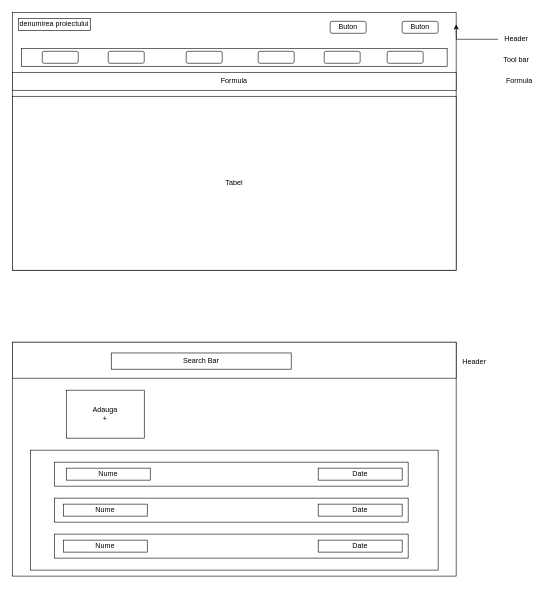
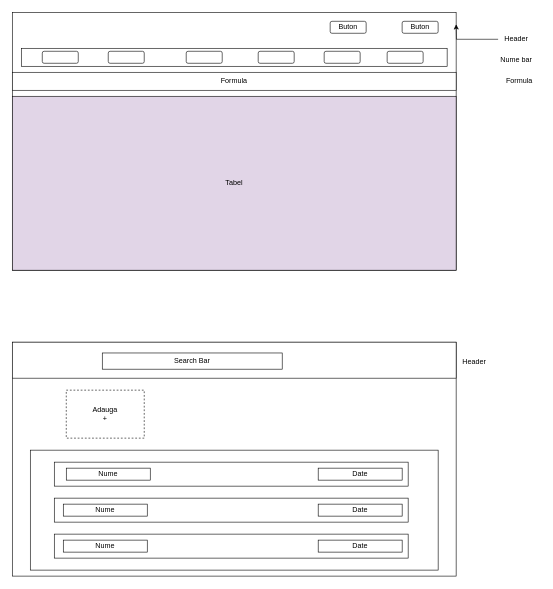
  <mxCell id="0" />
  <mxCell id="1" parent="0" />
  <mxCell id="2" style="edgeStyle=orthogonalEdgeStyle;rounded=0;orthogonalLoop=1;jettySize=auto;html=1;exitX=0.5;exitY=1;exitDx=0;exitDy=0;" edge="1" parent="1" source="3"><mxGeometry relative="1" as="geometry"><mxPoint x="420" y="340" as="targetPoint" /><Array as="points"><mxPoint x="380" y="440" /><mxPoint x="421" y="440" /></Array></mxGeometry></mxCell>
  <mxCell id="3" value="" style="rounded=0;whiteSpace=wrap;html=1;" vertex="1" parent="1"><mxGeometry x="20" y="20" width="740" height="430" as="geometry" /></mxCell>
  <mxCell id="4" value="" style="edgeStyle=orthogonalEdgeStyle;rounded=0;orthogonalLoop=1;jettySize=auto;html=1;" edge="1" parent="1" source="5"><mxGeometry relative="1" as="geometry"><mxPoint x="760" y="40" as="targetPoint" /></mxGeometry></mxCell>
  <mxCell id="5" value="Header" style="text;html=1;align=center;verticalAlign=middle;resizable=0;points=[];autosize=1;strokeColor=none;fillColor=none;" vertex="1" parent="1"><mxGeometry x="830" y="50" width="60" height="30" as="geometry" /></mxCell>
- <mxCell id="6" value="denumirea proiectului" style="rounded=0;whiteSpace=wrap;html=1;" vertex="1" parent="1"><mxGeometry x="30" y="30" width="120" height="20" as="geometry" /></mxCell>
  <mxCell id="7" value="" style="rounded=0;whiteSpace=wrap;html=1;" vertex="1" parent="1"><mxGeometry x="35" y="80" width="710" height="30" as="geometry" /></mxCell>
  <mxCell id="8" value="" style="rounded=1;whiteSpace=wrap;html=1;" vertex="1" parent="1"><mxGeometry x="70" y="85" width="60" height="20" as="geometry" /></mxCell>
  <mxCell id="9" value="" style="rounded=1;whiteSpace=wrap;html=1;" vertex="1" parent="1"><mxGeometry x="180" y="85" width="60" height="20" as="geometry" /></mxCell>
  <mxCell id="10" value="" style="rounded=1;whiteSpace=wrap;html=1;" vertex="1" parent="1"><mxGeometry x="310" y="85" width="60" height="20" as="geometry" /></mxCell>
  <mxCell id="11" value="" style="rounded=1;whiteSpace=wrap;html=1;" vertex="1" parent="1"><mxGeometry x="430" y="85" width="60" height="20" as="geometry" /></mxCell>
  <mxCell id="12" value="" style="rounded=1;whiteSpace=wrap;html=1;" vertex="1" parent="1"><mxGeometry x="540" y="85" width="60" height="20" as="geometry" /></mxCell>
  <mxCell id="13" value="" style="rounded=1;whiteSpace=wrap;html=1;" vertex="1" parent="1"><mxGeometry x="645" y="85" width="60" height="20" as="geometry" /></mxCell>
  <mxCell id="14" value="Buton" style="rounded=1;whiteSpace=wrap;html=1;" vertex="1" parent="1"><mxGeometry x="550" y="35" width="60" height="20" as="geometry" /></mxCell>
  <mxCell id="15" value="Buton" style="rounded=1;whiteSpace=wrap;html=1;" vertex="1" parent="1"><mxGeometry x="670" y="35" width="60" height="20" as="geometry" /></mxCell>
  <mxCell id="16" value="Formula" style="rounded=0;whiteSpace=wrap;html=1;" vertex="1" parent="1"><mxGeometry x="20" y="120" width="740" height="30" as="geometry" /></mxCell>
- <mxCell id="17" value="Tool bar" style="text;html=1;align=center;verticalAlign=middle;resizable=0;points=[];autosize=1;strokeColor=none;fillColor=none;" vertex="1" parent="1"><mxGeometry x="825" y="85" width="70" height="30" as="geometry" /></mxCell>
+ <mxCell id="17" value="Nume bar" style="text;html=1;align=center;verticalAlign=middle;resizable=0;points=[];autosize=1;strokeColor=none;fillColor=none;" vertex="1" parent="1"><mxGeometry x="825" y="85" width="70" height="30" as="geometry" /></mxCell>
  <mxCell id="18" value="Formula" style="text;html=1;align=center;verticalAlign=middle;resizable=0;points=[];autosize=1;strokeColor=none;fillColor=none;" vertex="1" parent="1"><mxGeometry x="830" y="120" width="70" height="30" as="geometry" /></mxCell>
- <mxCell id="19" value="Tabel" style="rounded=0;whiteSpace=wrap;html=1;" vertex="1" parent="1"><mxGeometry x="20" y="160" width="740" height="290" as="geometry" /></mxCell>
+ <mxCell id="19" value="Tabel" style="rounded=0;whiteSpace=wrap;html=1;fillColor=#e1d5e7;" vertex="1" parent="1"><mxGeometry x="20" y="160" width="740" height="290" as="geometry" /></mxCell>
  <mxCell id="20" value="" style="rounded=0;whiteSpace=wrap;html=1;" vertex="1" parent="1"><mxGeometry x="20" y="570" width="740" height="390" as="geometry" /></mxCell>
  <mxCell id="21" value="" style="rounded=0;whiteSpace=wrap;html=1;" vertex="1" parent="1"><mxGeometry x="20" y="570" width="740" height="60" as="geometry" /></mxCell>
  <mxCell id="22" value="Header" style="text;html=1;align=center;verticalAlign=middle;resizable=0;points=[];autosize=1;strokeColor=none;fillColor=none;" vertex="1" parent="1"><mxGeometry x="760" y="588" width="60" height="30" as="geometry" /></mxCell>
- <mxCell id="23" value="Search Bar" style="rounded=0;whiteSpace=wrap;html=1;" vertex="1" parent="1"><mxGeometry x="185" y="588" width="300" height="27" as="geometry" /></mxCell>
- <mxCell id="24" value="Adauga&lt;br&gt;+" style="rounded=0;whiteSpace=wrap;html=1;" vertex="1" parent="1"><mxGeometry x="110" y="650" width="130" height="80" as="geometry" /></mxCell>
+ <mxCell id="23" value="Search Bar" style="rounded=0;whiteSpace=wrap;html=1;" vertex="1" parent="1"><mxGeometry x="170" y="588" width="300" height="27" as="geometry" /></mxCell>
+ <mxCell id="24" value="Adauga&lt;br&gt;+" style="rounded=0;whiteSpace=wrap;html=1;dashed=1;" vertex="1" parent="1"><mxGeometry x="110" y="650" width="130" height="80" as="geometry" /></mxCell>
  <mxCell id="25" value="" style="rounded=0;whiteSpace=wrap;html=1;" vertex="1" parent="1"><mxGeometry x="50" y="750" width="680" height="200" as="geometry" /></mxCell>
  <mxCell id="26" value="" style="rounded=0;whiteSpace=wrap;html=1;" vertex="1" parent="1"><mxGeometry x="90" y="770" width="590" height="40" as="geometry" /></mxCell>
  <mxCell id="27" value="" style="rounded=0;whiteSpace=wrap;html=1;" vertex="1" parent="1"><mxGeometry x="90" y="890" width="590" height="40" as="geometry" /></mxCell>
  <mxCell id="28" value="" style="rounded=0;whiteSpace=wrap;html=1;" vertex="1" parent="1"><mxGeometry x="90" y="830" width="590" height="40" as="geometry" /></mxCell>
  <mxCell id="29" value="Date" style="rounded=0;whiteSpace=wrap;html=1;" vertex="1" parent="1"><mxGeometry x="530" y="780" width="140" height="20" as="geometry" /></mxCell>
  <mxCell id="30" value="Date" style="rounded=0;whiteSpace=wrap;html=1;" vertex="1" parent="1"><mxGeometry x="530" y="900" width="140" height="20" as="geometry" /></mxCell>
  <mxCell id="31" value="Date" style="rounded=0;whiteSpace=wrap;html=1;" vertex="1" parent="1"><mxGeometry x="530" y="840" width="140" height="20" as="geometry" /></mxCell>
  <mxCell id="32" value="Nume" style="rounded=0;whiteSpace=wrap;html=1;" vertex="1" parent="1"><mxGeometry x="105" y="900" width="140" height="20" as="geometry" /></mxCell>
  <mxCell id="33" value="Nume" style="rounded=0;whiteSpace=wrap;html=1;" vertex="1" parent="1"><mxGeometry x="105" y="840" width="140" height="20" as="geometry" /></mxCell>
  <mxCell id="34" value="Nume" style="rounded=0;whiteSpace=wrap;html=1;" vertex="1" parent="1"><mxGeometry x="110" y="780" width="140" height="20" as="geometry" /></mxCell>
